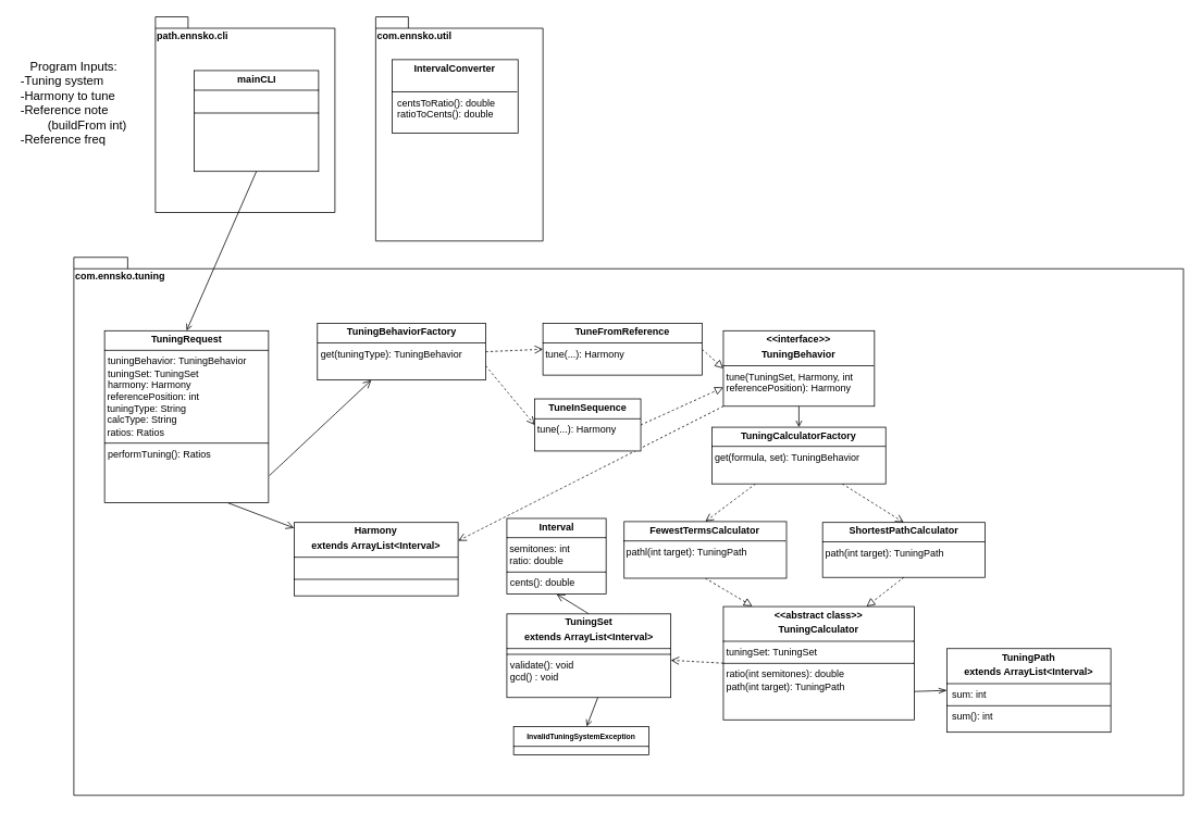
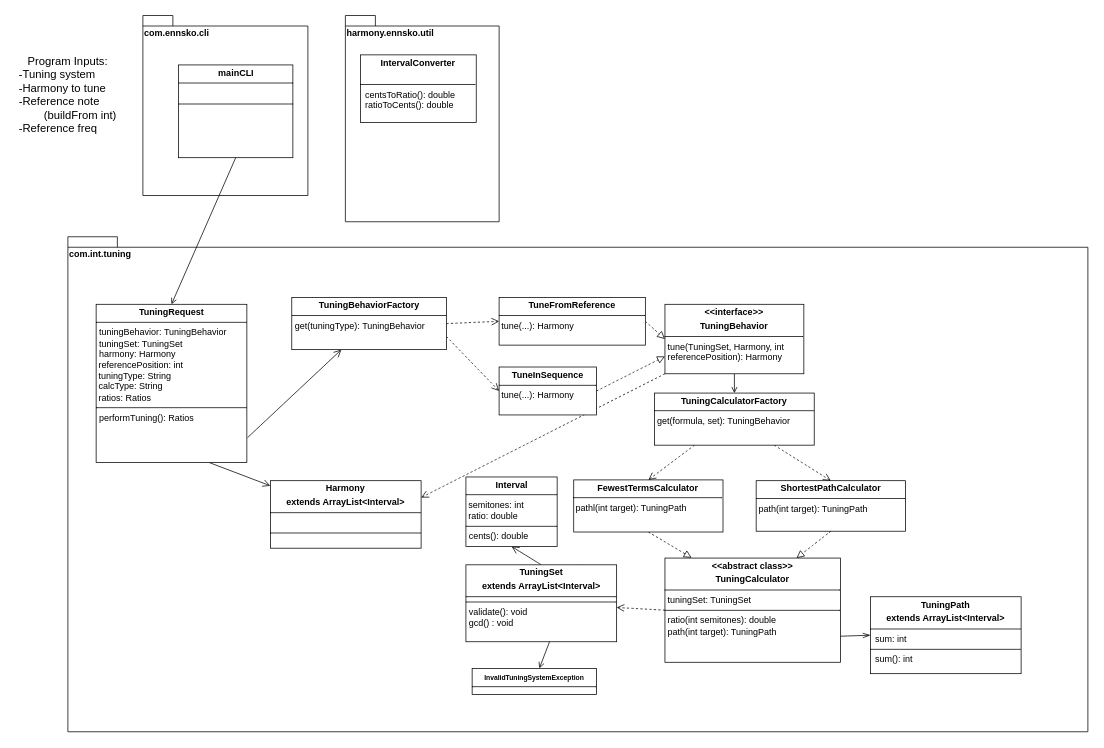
  <mxCell id="0" />
  <mxCell id="1" parent="0" />
- <mxCell id="2" value="path.ennsko.cli" style="shape=folder;fontStyle=1;spacingTop=10;tabWidth=40;tabHeight=14;tabPosition=left;html=1;whiteSpace=wrap;verticalAlign=top;align=left;container=1;collapsible=0;" parent="1" vertex="1"><mxGeometry x="190" y="20" width="220" height="240" as="geometry"><mxRectangle x="25" y="40" width="160" height="40" as="alternateBounds" /></mxGeometry></mxCell>
+ <mxCell id="2" value="com.ennsko.cli" style="shape=folder;fontStyle=1;spacingTop=10;tabWidth=40;tabHeight=14;tabPosition=left;html=1;whiteSpace=wrap;verticalAlign=top;align=left;container=1;collapsible=0;" parent="1" vertex="1"><mxGeometry x="190" y="20" width="220" height="240" as="geometry"><mxRectangle x="25" y="40" width="160" height="40" as="alternateBounds" /></mxGeometry></mxCell>
  <mxCell id="3" value="&lt;p style=&quot;margin:0px;margin-top:4px;text-align:center;&quot;&gt;&lt;b&gt;mainCLI&lt;/b&gt;&lt;/p&gt;&lt;hr size=&quot;1&quot; style=&quot;border-style:solid;&quot;&gt;&lt;p style=&quot;margin:0px;margin-left:4px;&quot;&gt;&lt;br&gt;&lt;/p&gt;&lt;hr size=&quot;1&quot; style=&quot;border-style:solid;&quot;&gt;&lt;p style=&quot;margin:0px;margin-left:4px;&quot;&gt;&lt;br&gt;&lt;/p&gt;" style="verticalAlign=top;align=left;overflow=fill;html=1;whiteSpace=wrap;" parent="2" vertex="1"><mxGeometry x="47.5" y="65.91" width="152.5" height="123.684" as="geometry" /></mxCell>
- <mxCell id="4" value="com.ennsko.tuning" style="shape=folder;fontStyle=1;spacingTop=10;tabWidth=40;tabHeight=14;tabPosition=left;html=1;whiteSpace=wrap;verticalAlign=top;align=left;container=1;recursiveResize=1;collapsible=0;" parent="1" vertex="1"><mxGeometry x="90" y="315" width="1360" height="660" as="geometry" /></mxCell>
+ <mxCell id="4" value="com.int.tuning" style="shape=folder;fontStyle=1;spacingTop=10;tabWidth=40;tabHeight=14;tabPosition=left;html=1;whiteSpace=wrap;verticalAlign=top;align=left;container=1;recursiveResize=1;collapsible=0;" parent="1" vertex="1"><mxGeometry x="90" y="315" width="1360" height="660" as="geometry" /></mxCell>
  <mxCell id="5" value="&lt;p style=&quot;margin:0px;margin-top:4px;text-align:center;&quot;&gt;&lt;b&gt;Harmony&lt;/b&gt;&lt;/p&gt;&lt;p style=&quot;margin:0px;margin-top:4px;text-align:center;&quot;&gt;&lt;b&gt;extends ArrayList&amp;lt;Interval&amp;gt;&lt;/b&gt;&lt;/p&gt;&lt;hr size=&quot;1&quot; style=&quot;border-style:solid;&quot;&gt;&lt;p style=&quot;margin:0px;margin-left:4px;&quot;&gt;&lt;br&gt;&lt;/p&gt;&lt;hr size=&quot;1&quot; style=&quot;border-style:solid;&quot;&gt;&lt;p style=&quot;margin:0px;margin-left:4px;&quot;&gt;&lt;br&gt;&lt;/p&gt;" style="verticalAlign=top;align=left;overflow=fill;html=1;whiteSpace=wrap;" parent="4" vertex="1"><mxGeometry x="270" y="325.26" width="200.97" height="90" as="geometry" /></mxCell>
  <mxCell id="6" style="edgeStyle=none;shape=connector;rounded=0;orthogonalLoop=1;jettySize=auto;html=1;exitX=0.75;exitY=0;exitDx=0;exitDy=0;strokeColor=default;align=center;verticalAlign=middle;fontFamily=Helvetica;fontSize=11;fontColor=default;labelBackgroundColor=default;endArrow=open;endFill=0;" parent="4" source="8" target="15" edge="1"><mxGeometry relative="1" as="geometry" /></mxCell>
  <mxCell id="7" style="edgeStyle=none;curved=1;rounded=0;orthogonalLoop=1;jettySize=auto;html=1;exitX=0.5;exitY=0;exitDx=0;exitDy=0;entryX=0.5;entryY=1;entryDx=0;entryDy=0;fontSize=12;startSize=8;endSize=8;endArrow=open;endFill=0;" parent="4" source="8" target="34" edge="1"><mxGeometry relative="1" as="geometry" /></mxCell>
  <mxCell id="8" value="&lt;p style=&quot;margin:0px;margin-top:4px;text-align:center;&quot;&gt;&lt;b&gt;TuningSet&lt;/b&gt;&lt;/p&gt;&lt;p style=&quot;margin:0px;margin-top:4px;text-align:center;&quot;&gt;&lt;b&gt;extends ArrayList&amp;lt;Interval&amp;gt;&lt;/b&gt;&lt;/p&gt;&lt;hr size=&quot;1&quot; style=&quot;border-style:solid;&quot;&gt;&lt;hr size=&quot;1&quot; style=&quot;border-style:solid;&quot;&gt;&lt;p style=&quot;margin:0px;margin-left:4px;&quot;&gt;validate(): void&lt;/p&gt;&lt;p style=&quot;margin:0px;margin-left:4px;&quot;&gt;gcd() : void&lt;/p&gt;" style="verticalAlign=top;align=left;overflow=fill;html=1;whiteSpace=wrap;" parent="4" vertex="1"><mxGeometry x="530.73" y="437.43" width="200.97" height="102.57" as="geometry" /></mxCell>
  <mxCell id="9" style="edgeStyle=none;shape=connector;curved=1;rounded=0;orthogonalLoop=1;jettySize=auto;html=1;exitX=0;exitY=0.5;exitDx=0;exitDy=0;dashed=1;strokeColor=default;align=center;verticalAlign=middle;fontFamily=Helvetica;fontSize=12;fontColor=default;labelBackgroundColor=default;startSize=8;endArrow=open;endFill=0;endSize=8;" parent="4" source="11" target="8" edge="1"><mxGeometry relative="1" as="geometry" /></mxCell>
  <mxCell id="10" style="edgeStyle=none;curved=1;rounded=0;orthogonalLoop=1;jettySize=auto;html=1;exitX=1;exitY=0.75;exitDx=0;exitDy=0;entryX=0;entryY=0.5;entryDx=0;entryDy=0;fontSize=12;startSize=8;endSize=8;endArrow=openThin;endFill=0;" parent="4" source="11" target="35" edge="1"><mxGeometry relative="1" as="geometry" /></mxCell>
  <mxCell id="11" value="&lt;p style=&quot;margin:0px;margin-top:4px;text-align:center;&quot;&gt;&lt;b&gt;&amp;lt;&amp;lt;abstract class&amp;gt;&amp;gt;&lt;/b&gt;&lt;/p&gt;&lt;p style=&quot;margin:0px;margin-top:4px;text-align:center;&quot;&gt;&lt;b&gt;TuningCalculator&lt;/b&gt;&lt;/p&gt;&lt;hr size=&quot;1&quot; style=&quot;border-style:solid;&quot;&gt;&lt;p style=&quot;margin:0px;margin-left:4px;&quot;&gt;tuningSet: TuningSet&lt;/p&gt;&lt;hr size=&quot;1&quot; style=&quot;border-style:solid;&quot;&gt;&lt;p style=&quot;margin:0px;margin-left:4px;&quot;&gt;ratio(int semitones): double&lt;/p&gt;&lt;p style=&quot;margin:0px;margin-left:4px;&quot;&gt;path(int target): TuningPath&lt;/p&gt;" style="verticalAlign=top;align=left;overflow=fill;html=1;whiteSpace=wrap;" parent="4" vertex="1"><mxGeometry x="796.1" y="428.42" width="233.9" height="138.95" as="geometry" /></mxCell>
  <mxCell id="12" style="edgeStyle=none;curved=1;rounded=0;orthogonalLoop=1;jettySize=auto;html=1;exitX=1.004;exitY=0.843;exitDx=0;exitDy=0;fontSize=12;startSize=8;endSize=8;endArrow=open;endFill=0;exitPerimeter=0;" parent="4" source="14" target="21" edge="1"><mxGeometry relative="1" as="geometry" /></mxCell>
  <mxCell id="13" style="rounded=0;orthogonalLoop=1;jettySize=auto;html=1;exitX=0.75;exitY=1;exitDx=0;exitDy=0;fontSize=12;startSize=8;endSize=8;endArrow=open;endFill=0;" edge="1" parent="4" source="14" target="5"><mxGeometry relative="1" as="geometry" /></mxCell>
  <mxCell id="14" value="&lt;p style=&quot;margin:0px;margin-top:4px;text-align:center;&quot;&gt;&lt;b&gt;TuningRequest&lt;/b&gt;&lt;/p&gt;&lt;hr size=&quot;1&quot; style=&quot;border-style:solid;&quot;&gt;&lt;p style=&quot;margin:0px;margin-left:4px;&quot;&gt;tuningBehavior: TuningBehavior&lt;/p&gt;&lt;p style=&quot;margin:0px;margin-left:4px;&quot;&gt;tuningSet: TuningSet&lt;/p&gt;&lt;p style=&quot;margin:0px;margin-left:4px;&quot;&gt;harmony: Harmony&lt;/p&gt;&lt;div&gt;&amp;nbsp;referencePosition: int&lt;/div&gt;&lt;div&gt;&amp;nbsp;tuningType: String&lt;/div&gt;&lt;div&gt;&amp;nbsp;calcType: String&lt;/div&gt;&lt;div&gt;&amp;nbsp;ratios: Ratios&lt;/div&gt;&lt;hr size=&quot;1&quot; style=&quot;border-style:solid;&quot;&gt;&lt;p style=&quot;margin:0px;margin-left:4px;&quot;&gt;performTuning(): Ratios&lt;/p&gt;" style="verticalAlign=top;align=left;overflow=fill;html=1;whiteSpace=wrap;" parent="4" vertex="1"><mxGeometry x="37.682" y="90.061" width="200.97" height="210.992" as="geometry" /></mxCell>
  <mxCell id="15" value="&lt;p style=&quot;margin:0px;margin-top:4px;text-align:center;&quot;&gt;&lt;font style=&quot;font-size: 9px;&quot;&gt;&lt;b&gt;InvalidTuningSystemException&lt;/b&gt;&lt;/font&gt;&lt;/p&gt;&lt;hr size=&quot;1&quot; style=&quot;border-style:solid;&quot;&gt;&lt;div style=&quot;height:2px;&quot;&gt;&lt;/div&gt;" style="verticalAlign=top;align=left;overflow=fill;html=1;whiteSpace=wrap;" parent="4" vertex="1"><mxGeometry x="539.024" y="575.526" width="165.854" height="34.737" as="geometry" /></mxCell>
  <mxCell id="16" style="shape=connector;rounded=0;orthogonalLoop=1;jettySize=auto;html=1;exitX=0.5;exitY=1;exitDx=0;exitDy=0;entryX=0.5;entryY=0;entryDx=0;entryDy=0;strokeColor=default;align=center;verticalAlign=middle;fontFamily=Helvetica;fontSize=11;fontColor=default;labelBackgroundColor=default;endArrow=open;endFill=0;" parent="4" source="18" target="33" edge="1"><mxGeometry relative="1" as="geometry" /></mxCell>
  <mxCell id="17" style="edgeStyle=none;shape=connector;curved=1;rounded=0;orthogonalLoop=1;jettySize=auto;html=1;exitX=0;exitY=1;exitDx=0;exitDy=0;dashed=1;strokeColor=default;align=center;verticalAlign=middle;fontFamily=Helvetica;fontSize=12;fontColor=default;labelBackgroundColor=default;startSize=8;endArrow=open;endFill=0;endSize=8;entryX=1;entryY=0.25;entryDx=0;entryDy=0;" parent="4" source="18" target="5" edge="1"><mxGeometry relative="1" as="geometry" /></mxCell>
  <mxCell id="18" value="&lt;p style=&quot;margin:0px;margin-top:4px;text-align:center;&quot;&gt;&lt;b&gt;&amp;lt;&amp;lt;interface&amp;gt;&amp;gt;&lt;/b&gt;&lt;/p&gt;&lt;p style=&quot;margin:0px;margin-top:4px;text-align:center;&quot;&gt;&lt;b&gt;TuningBehavior&lt;/b&gt;&lt;/p&gt;&lt;hr size=&quot;1&quot; style=&quot;border-style:solid;&quot;&gt;&lt;p style=&quot;margin:0px;margin-left:4px;&quot;&gt;tune(TuningSet, Harmony, int referencePosition): Harmony&lt;/p&gt;" style="verticalAlign=top;align=left;overflow=fill;html=1;whiteSpace=wrap;" parent="4" vertex="1"><mxGeometry x="796.098" y="90.061" width="185.203" height="92.632" as="geometry" /></mxCell>
  <mxCell id="19" style="edgeStyle=none;curved=1;rounded=0;orthogonalLoop=1;jettySize=auto;html=1;exitX=1;exitY=0.5;exitDx=0;exitDy=0;entryX=0;entryY=0.5;entryDx=0;entryDy=0;fontSize=12;startSize=8;endSize=8;dashed=1;endArrow=open;endFill=0;" parent="4" source="21" target="25" edge="1"><mxGeometry relative="1" as="geometry" /></mxCell>
  <mxCell id="20" style="edgeStyle=none;curved=1;rounded=0;orthogonalLoop=1;jettySize=auto;html=1;exitX=1;exitY=0.75;exitDx=0;exitDy=0;entryX=0;entryY=0.5;entryDx=0;entryDy=0;fontSize=12;startSize=8;endSize=8;endArrow=open;endFill=0;dashed=1;" parent="4" source="21" target="23" edge="1"><mxGeometry relative="1" as="geometry" /></mxCell>
  <mxCell id="21" value="&lt;p style=&quot;margin:0px;margin-top:4px;text-align:center;&quot;&gt;&lt;b&gt;TuningBehaviorFactory&lt;/b&gt;&lt;/p&gt;&lt;hr size=&quot;1&quot; style=&quot;border-style:solid;&quot;&gt;&lt;p style=&quot;margin:0px;margin-left:4px;&quot;&gt;get(tuningType): TuningBehavior&lt;/p&gt;" style="verticalAlign=top;align=left;overflow=fill;html=1;whiteSpace=wrap;" parent="4" vertex="1"><mxGeometry x="298.537" y="81.053" width="206.344" height="69.474" as="geometry" /></mxCell>
  <mxCell id="22" style="edgeStyle=none;curved=1;rounded=0;orthogonalLoop=1;jettySize=auto;html=1;exitX=1;exitY=0.5;exitDx=0;exitDy=0;fontSize=12;startSize=8;endSize=8;dashed=1;endArrow=block;endFill=0;entryX=0;entryY=0.75;entryDx=0;entryDy=0;" parent="4" source="23" target="18" edge="1"><mxGeometry relative="1" as="geometry"><mxPoint x="1185.854" y="335.789" as="targetPoint" /></mxGeometry></mxCell>
- <mxCell id="23" value="&lt;p style=&quot;margin:0px;margin-top:4px;text-align:center;&quot;&gt;&lt;b&gt;TuneInSequence&lt;/b&gt;&lt;/p&gt;&lt;hr size=&quot;1&quot; style=&quot;border-style:solid;&quot;&gt;&amp;nbsp;tune(...): Harmony" style="verticalAlign=top;align=left;overflow=fill;html=1;whiteSpace=wrap;" parent="4" vertex="1"><mxGeometry x="564.959" y="173.684" width="129.919" height="63.916" as="geometry" /></mxCell>
+ <mxCell id="23" value="&lt;p style=&quot;margin:0px;margin-top:4px;text-align:center;&quot;&gt;&lt;b&gt;TuneInSequence&lt;/b&gt;&lt;/p&gt;&lt;hr size=&quot;1&quot; style=&quot;border-style:solid;&quot;&gt;&amp;nbsp;tune(...): Harmony" style="verticalAlign=top;align=left;overflow=fill;html=1;whiteSpace=wrap;" parent="4" vertex="1"><mxGeometry x="574.959" y="173.684" width="129.919" height="63.916" as="geometry" /></mxCell>
  <mxCell id="24" style="edgeStyle=none;curved=1;rounded=0;orthogonalLoop=1;jettySize=auto;html=1;exitX=1;exitY=0.5;exitDx=0;exitDy=0;entryX=0;entryY=0.5;entryDx=0;entryDy=0;fontSize=12;startSize=8;endSize=8;dashed=1;endArrow=block;endFill=0;" parent="4" source="25" target="18" edge="1"><mxGeometry relative="1" as="geometry" /></mxCell>
  <mxCell id="25" value="&lt;p style=&quot;margin:0px;margin-top:4px;text-align:center;&quot;&gt;&lt;b&gt;TuneFromReference&lt;/b&gt;&lt;/p&gt;&lt;hr size=&quot;1&quot; style=&quot;border-style:solid;&quot;&gt;&amp;nbsp;tune(...): Harmony" style="verticalAlign=top;align=left;overflow=fill;html=1;whiteSpace=wrap;" parent="4" vertex="1"><mxGeometry x="574.959" y="81.053" width="195" height="63.441" as="geometry" /></mxCell>
  <mxCell id="26" style="edgeStyle=none;curved=1;rounded=0;orthogonalLoop=1;jettySize=auto;html=1;exitX=1;exitY=0.5;exitDx=0;exitDy=0;fontSize=12;startSize=8;endSize=8;" parent="4" source="25" target="25" edge="1"><mxGeometry relative="1" as="geometry" /></mxCell>
  <mxCell id="27" style="edgeStyle=none;shape=connector;curved=1;rounded=0;orthogonalLoop=1;jettySize=auto;html=1;exitX=0.5;exitY=1;exitDx=0;exitDy=0;entryX=0.152;entryY=-0.003;entryDx=0;entryDy=0;dashed=1;strokeColor=default;align=center;verticalAlign=middle;fontFamily=Helvetica;fontSize=12;fontColor=default;labelBackgroundColor=default;startSize=8;endArrow=block;endFill=0;endSize=8;entryPerimeter=0;" parent="4" source="28" target="11" edge="1"><mxGeometry relative="1" as="geometry" /></mxCell>
  <mxCell id="28" value="&lt;p style=&quot;margin:0px;margin-top:4px;text-align:center;&quot;&gt;&lt;b&gt;FewestTermsCalculator&lt;/b&gt;&lt;/p&gt;&lt;hr size=&quot;1&quot; style=&quot;border-style:solid;&quot;&gt;&amp;nbsp;pathl(int target): TuningPath" style="verticalAlign=top;align=left;overflow=fill;html=1;whiteSpace=wrap;" parent="4" vertex="1"><mxGeometry x="674.472" y="324.211" width="199.024" height="69.474" as="geometry" /></mxCell>
  <mxCell id="29" value="&lt;p style=&quot;margin:0px;margin-top:4px;text-align:center;&quot;&gt;&lt;b&gt;ShortestPathCalculator&lt;/b&gt;&lt;/p&gt;&lt;hr size=&quot;1&quot; style=&quot;border-style:solid;&quot;&gt;&amp;nbsp;path(int target): TuningPath" style="verticalAlign=top;align=left;overflow=fill;html=1;whiteSpace=wrap;" parent="4" vertex="1"><mxGeometry x="917.724" y="325.264" width="199.024" height="67.355" as="geometry" /></mxCell>
  <mxCell id="30" style="edgeStyle=none;shape=connector;curved=1;rounded=0;orthogonalLoop=1;jettySize=auto;html=1;exitX=0.5;exitY=1;exitDx=0;exitDy=0;dashed=1;strokeColor=default;align=center;verticalAlign=middle;fontFamily=Helvetica;fontSize=12;fontColor=default;labelBackgroundColor=default;startSize=8;endArrow=block;endFill=0;endSize=8;entryX=0.75;entryY=0;entryDx=0;entryDy=0;" parent="4" source="29" target="11" edge="1"><mxGeometry relative="1" as="geometry" /></mxCell>
  <mxCell id="31" style="edgeStyle=none;shape=connector;curved=1;rounded=0;orthogonalLoop=1;jettySize=auto;html=1;exitX=0.25;exitY=1;exitDx=0;exitDy=0;entryX=0.5;entryY=0;entryDx=0;entryDy=0;dashed=1;strokeColor=default;align=center;verticalAlign=middle;fontFamily=Helvetica;fontSize=12;fontColor=default;labelBackgroundColor=default;startSize=8;endArrow=open;endFill=0;endSize=8;" parent="4" source="33" target="28" edge="1"><mxGeometry relative="1" as="geometry" /></mxCell>
  <mxCell id="32" style="edgeStyle=none;shape=connector;curved=1;rounded=0;orthogonalLoop=1;jettySize=auto;html=1;exitX=0.75;exitY=1;exitDx=0;exitDy=0;entryX=0.5;entryY=0;entryDx=0;entryDy=0;dashed=1;strokeColor=default;align=center;verticalAlign=middle;fontFamily=Helvetica;fontSize=12;fontColor=default;labelBackgroundColor=default;startSize=8;endArrow=open;endFill=0;endSize=8;" parent="4" source="33" target="29" edge="1"><mxGeometry relative="1" as="geometry" /></mxCell>
  <mxCell id="33" value="&lt;p style=&quot;margin:0px;margin-top:4px;text-align:center;&quot;&gt;&lt;b&gt;TuningCalculatorFactory&lt;/b&gt;&lt;/p&gt;&lt;hr size=&quot;1&quot; style=&quot;border-style:solid;&quot;&gt;&lt;p style=&quot;margin:0px;margin-left:4px;&quot;&gt;get(formula, set): TuningBehavior&lt;/p&gt;" style="verticalAlign=top;align=left;overflow=fill;html=1;whiteSpace=wrap;" parent="4" vertex="1"><mxGeometry x="782.276" y="208.421" width="212.846" height="69.474" as="geometry" /></mxCell>
  <mxCell id="34" value="&lt;p style=&quot;margin:0px;margin-top:4px;text-align:center;&quot;&gt;&lt;b&gt;Interval&lt;/b&gt;&lt;/p&gt;&lt;hr size=&quot;1&quot; style=&quot;border-style:solid;&quot;&gt;&lt;div&gt;&amp;nbsp;semitones: int&lt;/div&gt;&lt;div&gt;&amp;nbsp;ratio: double&lt;/div&gt;&lt;hr size=&quot;1&quot; style=&quot;border-style:solid;&quot;&gt;&lt;p style=&quot;margin:0px;margin-left:4px;&quot;&gt;cents(): double&lt;/p&gt;" style="verticalAlign=top;align=left;overflow=fill;html=1;whiteSpace=wrap;" parent="4" vertex="1"><mxGeometry x="530.732" y="320.297" width="121.626" height="92.632" as="geometry" /></mxCell>
  <mxCell id="35" value="&lt;p style=&quot;margin:0px;margin-top:4px;text-align:center;&quot;&gt;&lt;b&gt;TuningPath&lt;/b&gt;&lt;/p&gt;&lt;p style=&quot;margin:0px;margin-top:4px;text-align:center;&quot;&gt;&lt;b&gt;extends ArrayList&amp;lt;Interval&amp;gt;&lt;/b&gt;&lt;/p&gt;&lt;hr size=&quot;1&quot; style=&quot;border-style:solid;&quot;&gt;&amp;nbsp; sum: int&lt;hr size=&quot;1&quot; style=&quot;border-style:solid;&quot;&gt;&amp;nbsp; sum(): int" style="verticalAlign=top;align=left;overflow=fill;html=1;whiteSpace=wrap;" parent="4" vertex="1"><mxGeometry x="1070" y="480" width="200.97" height="102.57" as="geometry" /></mxCell>
- <mxCell id="36" value="com.ennsko.util" style="shape=folder;fontStyle=1;spacingTop=10;tabWidth=40;tabHeight=14;tabPosition=left;html=1;whiteSpace=wrap;verticalAlign=top;align=left;container=1;collapsible=0;" parent="1" vertex="1"><mxGeometry x="460" y="20" width="205" height="275" as="geometry" /></mxCell>
+ <mxCell id="36" value="harmony.ennsko.util" style="shape=folder;fontStyle=1;spacingTop=10;tabWidth=40;tabHeight=14;tabPosition=left;html=1;whiteSpace=wrap;verticalAlign=top;align=left;container=1;collapsible=0;" parent="1" vertex="1"><mxGeometry x="460" y="20" width="205" height="275" as="geometry" /></mxCell>
  <mxCell id="37" value="&lt;p style=&quot;margin:0px;margin-top:4px;text-align:center;&quot;&gt;&lt;b&gt;IntervalConverter&lt;/b&gt;&lt;/p&gt;&lt;br&gt;&lt;hr size=&quot;1&quot; style=&quot;border-style:solid;&quot;&gt;&lt;div&gt;&amp;nbsp; centsToRatio(): double&lt;/div&gt;&lt;div&gt;&amp;nbsp; ratioToCents(): double&lt;/div&gt;" style="verticalAlign=top;align=left;overflow=fill;html=1;whiteSpace=wrap;" parent="36" vertex="1"><mxGeometry x="20.16" y="52.5" width="154.308" height="90" as="geometry" /></mxCell>
  <mxCell id="38" style="edgeStyle=none;shape=connector;rounded=0;orthogonalLoop=1;jettySize=auto;html=1;exitX=0.5;exitY=1;exitDx=0;exitDy=0;entryX=0.5;entryY=0;entryDx=0;entryDy=0;strokeColor=default;align=center;verticalAlign=middle;fontFamily=Helvetica;fontSize=11;fontColor=default;labelBackgroundColor=default;endArrow=open;endFill=0;" parent="1" source="3" target="14" edge="1"><mxGeometry relative="1" as="geometry" /></mxCell>
  <mxCell id="39" value="&lt;div&gt;&lt;font style=&quot;font-size: 15px;&quot;&gt;Program Inputs:&lt;/font&gt;&lt;/div&gt;&lt;div align=&quot;left&quot;&gt;&lt;font style=&quot;font-size: 15px;&quot;&gt;-Tuning system&lt;/font&gt;&lt;/div&gt;&lt;div align=&quot;left&quot;&gt;&lt;font style=&quot;font-size: 15px;&quot;&gt;-Harmony to tune&lt;/font&gt;&lt;/div&gt;&lt;div align=&quot;left&quot;&gt;&lt;font style=&quot;font-size: 15px;&quot;&gt;-Reference note&lt;/font&gt;&lt;/div&gt;&lt;div align=&quot;left&quot;&gt;&lt;font style=&quot;font-size: 15px;&quot;&gt;&lt;span style=&quot;white-space: pre;&quot;&gt;&#09;&lt;/span&gt;(buildFrom int)&lt;/font&gt;&lt;/div&gt;&lt;div align=&quot;left&quot;&gt;&lt;font style=&quot;font-size: 15px;&quot;&gt;-Reference freq&lt;/font&gt;&lt;/div&gt;" style="text;html=1;align=center;verticalAlign=middle;whiteSpace=wrap;rounded=0;fontFamily=Helvetica;fontSize=11;fontColor=default;labelBackgroundColor=default;" parent="1" vertex="1"><mxGeometry x="20" y="65" width="140" height="120" as="geometry" /></mxCell>
